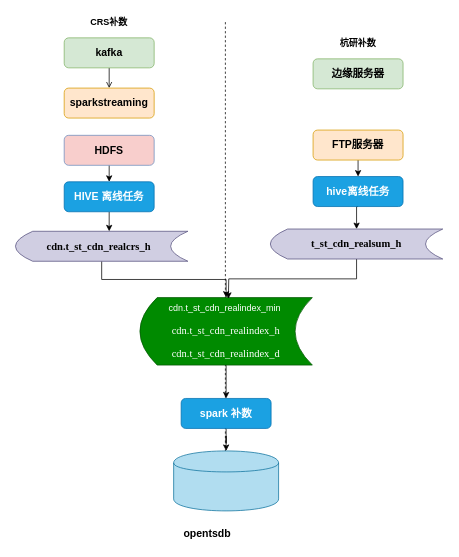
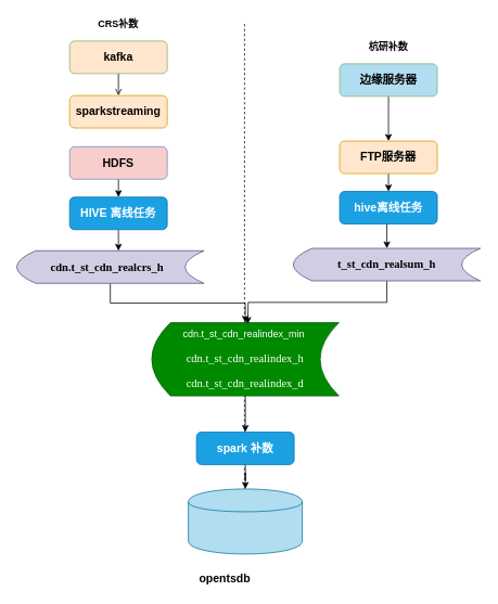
  <mxCell id="0" />
  <mxCell id="1" parent="0" />
  <mxCell id="2" style="edgeStyle=orthogonalEdgeStyle;rounded=0;orthogonalLoop=1;jettySize=auto;html=1;exitX=0.5;exitY=1;exitDx=0;exitDy=0;entryX=0.5;entryY=0;entryDx=0;entryDy=0;endArrow=open;" edge="1" parent="1" source="3" target="6"><mxGeometry relative="1" as="geometry" /></mxCell>
- <mxCell id="3" value="&lt;b&gt;&lt;font style=&quot;font-size: 14px&quot;&gt;kafka&lt;/font&gt;&lt;/b&gt;" style="rounded=1;whiteSpace=wrap;html=1;fillColor=#d5e8d4;strokeColor=#82b366;" vertex="1" parent="1"><mxGeometry x="85" y="50" width="120" height="40" as="geometry" /></mxCell>
+ <mxCell id="3" value="&lt;b&gt;&lt;font style=&quot;font-size: 14px&quot;&gt;kafka&lt;/font&gt;&lt;/b&gt;" style="rounded=1;whiteSpace=wrap;html=1;fillColor=#ffe6cc;strokeColor=#82b366;" vertex="1" parent="1"><mxGeometry x="85" y="50" width="120" height="40" as="geometry" /></mxCell>
  <mxCell id="4" value="" style="endArrow=none;dashed=1;html=1;" edge="1" parent="1"><mxGeometry width="50" height="50" relative="1" as="geometry"><mxPoint x="300" y="608" as="sourcePoint" /><mxPoint x="300" y="28" as="targetPoint" /></mxGeometry></mxCell>
  <mxCell id="5" value="&lt;b&gt;CRS补数&lt;/b&gt;" style="text;html=1;strokeColor=none;fillColor=none;align=center;verticalAlign=middle;whiteSpace=wrap;rounded=0;" vertex="1" parent="1"><mxGeometry x="110" y="20" width="70" height="20" as="geometry" /></mxCell>
  <mxCell id="6" value="&lt;b&gt;&lt;font style=&quot;font-size: 14px&quot;&gt;sparkstreaming&lt;/font&gt;&lt;/b&gt;" style="rounded=1;whiteSpace=wrap;html=1;fillColor=#ffe6cc;strokeColor=#d79b00;" vertex="1" parent="1"><mxGeometry x="85" y="117" width="120" height="40" as="geometry" /></mxCell>
  <mxCell id="7" style="edgeStyle=orthogonalEdgeStyle;rounded=0;orthogonalLoop=1;jettySize=auto;html=1;exitX=0.5;exitY=1;exitDx=0;exitDy=0;entryX=0.5;entryY=0;entryDx=0;entryDy=0;" edge="1" parent="1" source="8" target="28"><mxGeometry relative="1" as="geometry" /></mxCell>
  <mxCell id="8" value="&lt;b&gt;&lt;font style=&quot;font-size: 14px&quot;&gt;HDFS&lt;/font&gt;&lt;/b&gt;" style="rounded=1;whiteSpace=wrap;html=1;fillColor=#f8cecc;strokeColor=#6c8ebf;" vertex="1" parent="1"><mxGeometry x="85" y="180" width="120" height="40" as="geometry" /></mxCell>
  <mxCell id="9" style="edgeStyle=orthogonalEdgeStyle;rounded=0;orthogonalLoop=1;jettySize=auto;html=1;exitX=0.5;exitY=1;exitDx=0;exitDy=0;" edge="1" parent="1" source="10" target="13"><mxGeometry relative="1" as="geometry" /></mxCell>
  <mxCell id="10" value="" style="shape=dataStorage;whiteSpace=wrap;html=1;fillColor=#d0cee2;strokeColor=#56517e;" vertex="1" parent="1"><mxGeometry x="20" y="308" width="230" height="40" as="geometry" /></mxCell>
  <mxCell id="11" value="&lt;b&gt;&lt;span lang=&quot;EN-US&quot; style=&quot;font-size: 10.5pt ; font-family: &amp;#34;times new roman&amp;#34; , serif&quot;&gt;cdn.t_st_cdn_realcrs_h&lt;/span&gt;&lt;br&gt;&lt;/b&gt;" style="text;html=1;" vertex="1" parent="1"><mxGeometry x="60" y="315" width="170" height="20" as="geometry" /></mxCell>
  <mxCell id="12" style="edgeStyle=orthogonalEdgeStyle;rounded=0;orthogonalLoop=1;jettySize=auto;html=1;exitX=0.5;exitY=1;exitDx=0;exitDy=0;" edge="1" parent="1" source="13" target="17"><mxGeometry relative="1" as="geometry" /></mxCell>
  <mxCell id="13" value="&lt;span style=&quot;text-align: left&quot;&gt;cdn.t_st_cdn_realindex_min&amp;nbsp;&lt;/span&gt;&lt;br style=&quot;text-align: left&quot;&gt;&lt;br style=&quot;text-align: left&quot;&gt;&lt;span lang=&quot;EN-US&quot; style=&quot;text-align: left ; font-size: 10.5pt ; font-family: &amp;#34;times new roman&amp;#34; , serif&quot;&gt;cdn.t_st_cdn_realindex_h&lt;br&gt;&lt;/span&gt;&lt;br style=&quot;text-align: left&quot;&gt;&lt;span lang=&quot;EN-US&quot; style=&quot;text-align: left ; font-size: 10.5pt ; font-family: &amp;#34;times new roman&amp;#34; , serif&quot;&gt;cdn.t_st_cdn_realindex_d&lt;/span&gt;" style="shape=dataStorage;whiteSpace=wrap;html=1;fillColor=#008a00;strokeColor=#005700;fontColor=#ffffff;" vertex="1" parent="1"><mxGeometry x="186" y="396.5" width="230" height="90" as="geometry" /></mxCell>
  <mxCell id="14" value="" style="shape=cylinder;whiteSpace=wrap;html=1;boundedLbl=1;backgroundOutline=1;fillColor=#b1ddf0;strokeColor=#10739e;" vertex="1" parent="1"><mxGeometry x="231" y="601" width="140" height="80" as="geometry" /></mxCell>
  <mxCell id="15" value="&lt;font style=&quot;font-size: 14px&quot;&gt;&lt;b&gt;opentsdb&lt;/b&gt;&lt;/font&gt;" style="text;html=1;strokeColor=none;fillColor=none;align=center;verticalAlign=middle;whiteSpace=wrap;rounded=0;" vertex="1" parent="1"><mxGeometry x="256" y="701" width="40" height="20" as="geometry" /></mxCell>
  <mxCell id="16" style="edgeStyle=orthogonalEdgeStyle;rounded=0;orthogonalLoop=1;jettySize=auto;html=1;exitX=0.5;exitY=1;exitDx=0;exitDy=0;" edge="1" parent="1" source="17" target="14"><mxGeometry relative="1" as="geometry" /></mxCell>
  <mxCell id="17" value="&lt;b&gt;&lt;font style=&quot;font-size: 14px&quot;&gt;spark 补数&lt;/font&gt;&lt;/b&gt;" style="rounded=1;whiteSpace=wrap;html=1;fillColor=#1ba1e2;strokeColor=#006EAF;fontColor=#ffffff;" vertex="1" parent="1"><mxGeometry x="241" y="531" width="120" height="40" as="geometry" /></mxCell>
- <mxCell id="19" value="&lt;b&gt;&lt;font style=&quot;font-size: 14px&quot;&gt;边缘服务器&lt;/font&gt;&lt;/b&gt;" style="rounded=1;whiteSpace=wrap;html=1;fillColor=#d5e8d4;strokeColor=#82b366;" vertex="1" parent="1"><mxGeometry x="417" y="78" width="120" height="40" as="geometry" /></mxCell>
+ <mxCell id="18" style="edgeStyle=orthogonalEdgeStyle;rounded=0;orthogonalLoop=1;jettySize=auto;html=1;exitX=0.5;exitY=1;exitDx=0;exitDy=0;entryX=0.5;entryY=0;entryDx=0;entryDy=0;" edge="1" parent="1" source="19" target="22"><mxGeometry relative="1" as="geometry" /></mxCell>
+ <mxCell id="19" value="&lt;b&gt;&lt;font style=&quot;font-size: 14px&quot;&gt;边缘服务器&lt;/font&gt;&lt;/b&gt;" style="rounded=1;whiteSpace=wrap;html=1;fillColor=#b1ddf0;strokeColor=#82b366;" vertex="1" parent="1"><mxGeometry x="417" y="78" width="120" height="40" as="geometry" /></mxCell>
  <mxCell id="20" value="&lt;b&gt;杭研补数&lt;/b&gt;" style="text;html=1;strokeColor=none;fillColor=none;align=center;verticalAlign=middle;whiteSpace=wrap;rounded=0;" vertex="1" parent="1"><mxGeometry x="442" y="48" width="70" height="20" as="geometry" /></mxCell>
  <mxCell id="21" style="edgeStyle=orthogonalEdgeStyle;rounded=0;orthogonalLoop=1;jettySize=auto;html=1;exitX=0.5;exitY=1;exitDx=0;exitDy=0;entryX=0.5;entryY=0;entryDx=0;entryDy=0;" edge="1" parent="1" source="22" target="24"><mxGeometry relative="1" as="geometry" /></mxCell>
  <mxCell id="22" value="&lt;b&gt;&lt;font style=&quot;font-size: 14px&quot;&gt;FTP服务器&lt;/font&gt;&lt;/b&gt;" style="rounded=1;whiteSpace=wrap;html=1;fillColor=#ffe6cc;strokeColor=#d79b00;" vertex="1" parent="1"><mxGeometry x="417" y="173" width="120" height="40" as="geometry" /></mxCell>
  <mxCell id="23" style="edgeStyle=orthogonalEdgeStyle;rounded=0;orthogonalLoop=1;jettySize=auto;html=1;exitX=0.5;exitY=1;exitDx=0;exitDy=0;entryX=0.5;entryY=0;entryDx=0;entryDy=0;" edge="1" parent="1" source="24" target="26"><mxGeometry relative="1" as="geometry" /></mxCell>
  <mxCell id="24" value="&lt;b&gt;&lt;font style=&quot;font-size: 14px&quot;&gt;hive离线任务&lt;/font&gt;&lt;/b&gt;" style="rounded=1;whiteSpace=wrap;html=1;fillColor=#1ba1e2;strokeColor=#006EAF;fontColor=#ffffff;" vertex="1" parent="1"><mxGeometry x="417" y="235" width="120" height="40" as="geometry" /></mxCell>
  <mxCell id="25" style="edgeStyle=orthogonalEdgeStyle;rounded=0;orthogonalLoop=1;jettySize=auto;html=1;exitX=0.5;exitY=1;exitDx=0;exitDy=0;" edge="1" parent="1" source="26"><mxGeometry relative="1" as="geometry"><mxPoint x="304" y="398" as="targetPoint" /></mxGeometry></mxCell>
  <mxCell id="26" value="&lt;span lang=&quot;EN-US&quot; style=&quot;font-size: 10.5pt ; font-family: &amp;#34;times new roman&amp;#34; , serif&quot;&gt;&lt;b&gt;t_st_cdn_realsum_h&lt;/b&gt;&lt;/span&gt;" style="shape=dataStorage;whiteSpace=wrap;html=1;fillColor=#d0cee2;strokeColor=#56517e;" vertex="1" parent="1"><mxGeometry x="360" y="305" width="230" height="40" as="geometry" /></mxCell>
  <mxCell id="27" style="edgeStyle=orthogonalEdgeStyle;rounded=0;orthogonalLoop=1;jettySize=auto;html=1;exitX=0.5;exitY=1;exitDx=0;exitDy=0;" edge="1" parent="1" source="28"><mxGeometry relative="1" as="geometry"><mxPoint x="145" y="308" as="targetPoint" /></mxGeometry></mxCell>
  <mxCell id="28" value="&lt;span style=&quot;font-size: 14px&quot;&gt;&lt;b&gt;HIVE 离线任务&lt;/b&gt;&lt;/span&gt;" style="rounded=1;whiteSpace=wrap;html=1;fillColor=#1ba1e2;strokeColor=#006EAF;fontColor=#ffffff;" vertex="1" parent="1"><mxGeometry x="85" y="242" width="120" height="40" as="geometry" /></mxCell>
